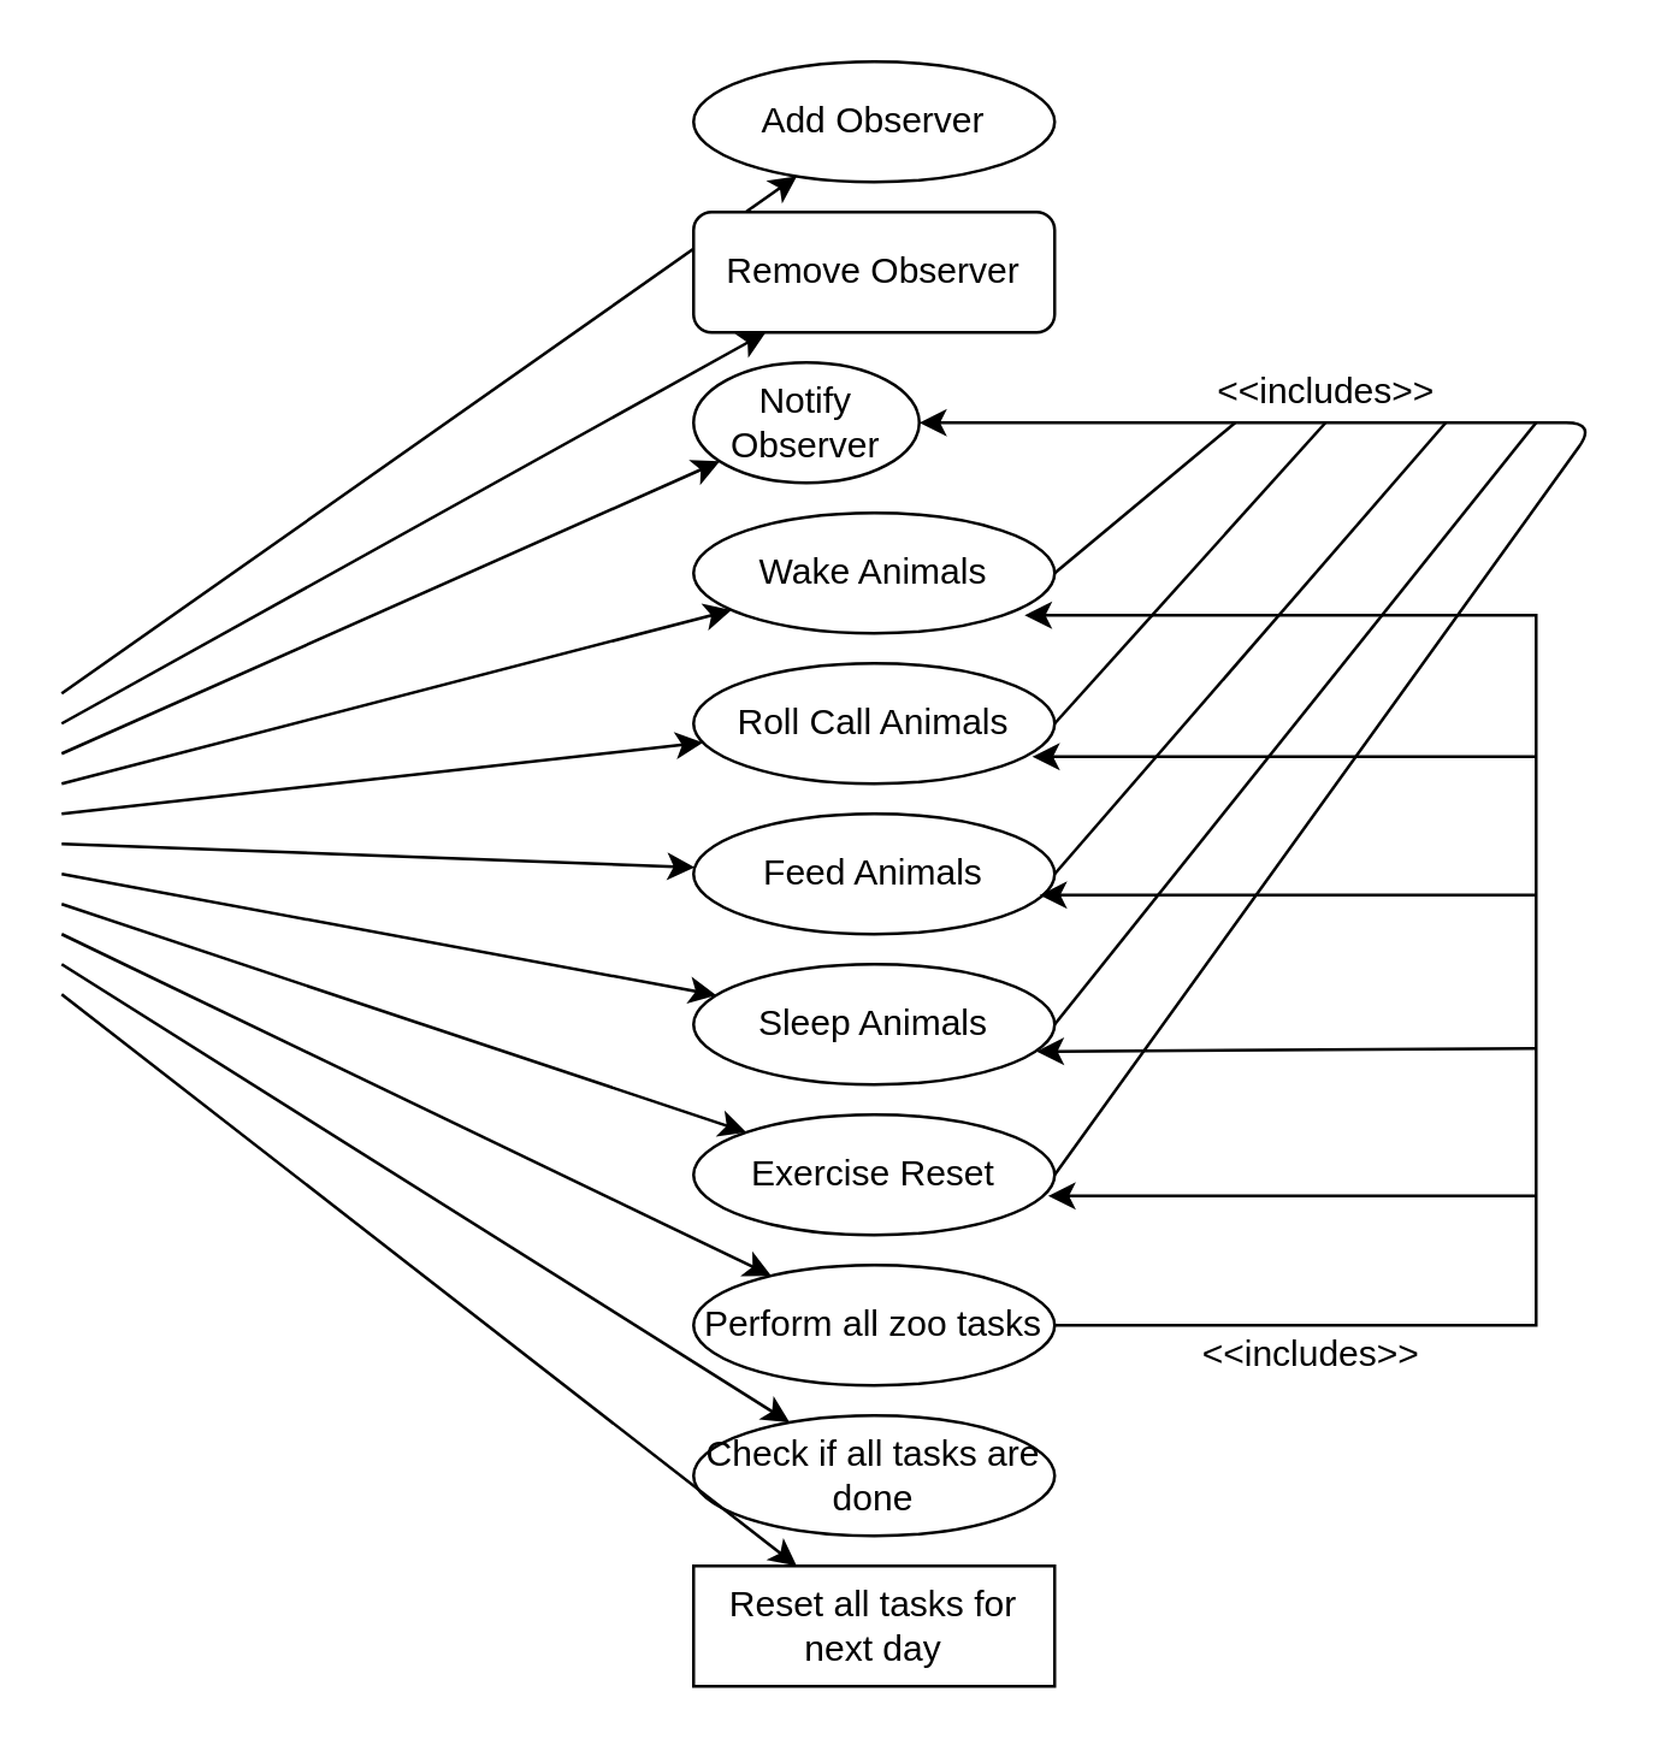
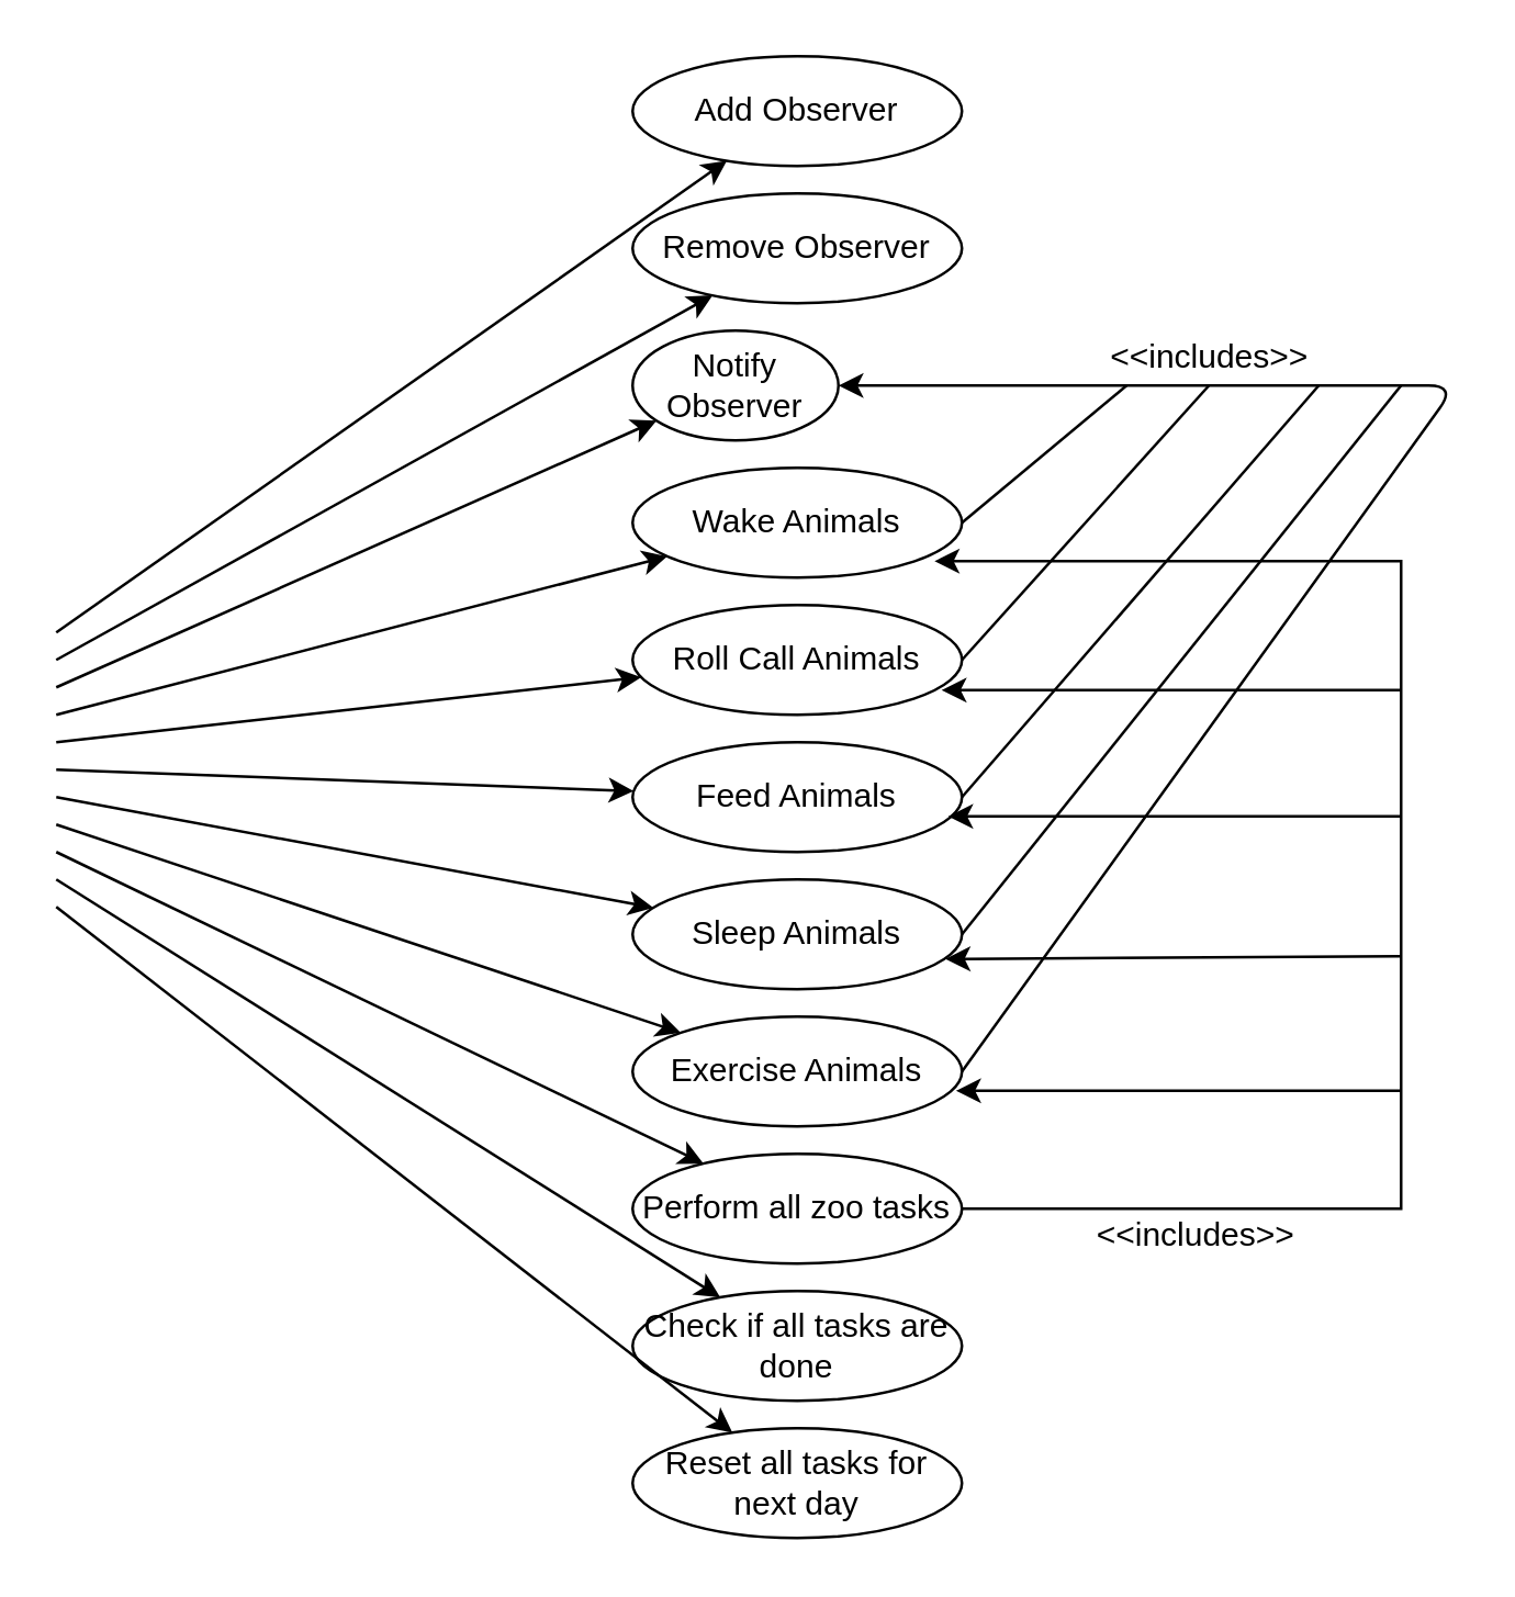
  <mxCell id="0" />
  <mxCell id="1" parent="0" />
  <mxCell id="2" value="" style="endArrow=classic;html=1;" edge="1" parent="1" target="3"><mxGeometry width="50" height="50" relative="1" as="geometry"><mxPoint x="20" y="230" as="sourcePoint" /><mxPoint x="130" y="140" as="targetPoint" /></mxGeometry></mxCell>
  <mxCell id="3" value="Add Observer" style="ellipse;whiteSpace=wrap;html=1;" vertex="1" parent="1"><mxGeometry x="230" y="20" width="120" height="40" as="geometry" /></mxCell>
  <mxCell id="4" value="" style="endArrow=classic;html=1;" edge="1" parent="1" target="5"><mxGeometry width="50" height="50" relative="1" as="geometry"><mxPoint x="20" y="240" as="sourcePoint" /><mxPoint x="150" y="240" as="targetPoint" /></mxGeometry></mxCell>
- <mxCell id="5" value="Remove Observer" style="whiteSpace=wrap;html=1;rounded=1;" vertex="1" parent="1"><mxGeometry x="230" y="70" width="120" height="40" as="geometry" /></mxCell>
+ <mxCell id="5" value="Remove Observer" style="ellipse;whiteSpace=wrap;html=1;" vertex="1" parent="1"><mxGeometry x="230" y="70" width="120" height="40" as="geometry" /></mxCell>
  <mxCell id="6" value="" style="endArrow=classic;html=1;" edge="1" parent="1" target="7"><mxGeometry width="50" height="50" relative="1" as="geometry"><mxPoint x="20" y="250" as="sourcePoint" /><mxPoint x="165" y="270" as="targetPoint" /></mxGeometry></mxCell>
  <mxCell id="7" value="Notify Observer" style="ellipse;whiteSpace=wrap;html=1;" vertex="1" parent="1"><mxGeometry x="230" y="120" width="75" height="40" as="geometry" /></mxCell>
  <mxCell id="8" value="" style="endArrow=classic;html=1;" edge="1" parent="1" target="9"><mxGeometry width="50" height="50" relative="1" as="geometry"><mxPoint x="20" y="260" as="sourcePoint" /><mxPoint x="165" y="380" as="targetPoint" /></mxGeometry></mxCell>
  <mxCell id="9" value="Wake Animals" style="ellipse;whiteSpace=wrap;html=1;" vertex="1" parent="1"><mxGeometry x="230" y="170" width="120" height="40" as="geometry" /></mxCell>
  <mxCell id="10" value="" style="endArrow=classic;html=1;" edge="1" parent="1" target="11"><mxGeometry width="50" height="50" relative="1" as="geometry"><mxPoint x="20" y="270" as="sourcePoint" /><mxPoint x="165" y="430" as="targetPoint" /></mxGeometry></mxCell>
  <mxCell id="11" value="Roll Call Animals" style="ellipse;whiteSpace=wrap;html=1;" vertex="1" parent="1"><mxGeometry x="230" y="220" width="120" height="40" as="geometry" /></mxCell>
  <mxCell id="12" value="" style="endArrow=classic;html=1;" edge="1" parent="1" target="13"><mxGeometry width="50" height="50" relative="1" as="geometry"><mxPoint x="20" y="280" as="sourcePoint" /><mxPoint x="165" y="480" as="targetPoint" /></mxGeometry></mxCell>
  <mxCell id="13" value="Feed Animals" style="ellipse;whiteSpace=wrap;html=1;" vertex="1" parent="1"><mxGeometry x="230" y="270" width="120" height="40" as="geometry" /></mxCell>
  <mxCell id="14" value="" style="endArrow=classic;html=1;" edge="1" parent="1" target="15"><mxGeometry width="50" height="50" relative="1" as="geometry"><mxPoint x="20" y="290" as="sourcePoint" /><mxPoint x="165" y="530" as="targetPoint" /></mxGeometry></mxCell>
  <mxCell id="15" value="Sleep Animals" style="ellipse;whiteSpace=wrap;html=1;" vertex="1" parent="1"><mxGeometry x="230" y="320" width="120" height="40" as="geometry" /></mxCell>
  <mxCell id="16" value="" style="endArrow=classic;html=1;" edge="1" parent="1" target="17"><mxGeometry width="50" height="50" relative="1" as="geometry"><mxPoint x="20" y="300" as="sourcePoint" /><mxPoint x="165" y="580" as="targetPoint" /></mxGeometry></mxCell>
- <mxCell id="17" value="Exercise Reset" style="ellipse;whiteSpace=wrap;html=1;" vertex="1" parent="1"><mxGeometry x="230" y="370" width="120" height="40" as="geometry" /></mxCell>
+ <mxCell id="17" value="Exercise Animals" style="ellipse;whiteSpace=wrap;html=1;" vertex="1" parent="1"><mxGeometry x="230" y="370" width="120" height="40" as="geometry" /></mxCell>
  <mxCell id="18" value="" style="endArrow=classic;html=1;" edge="1" parent="1" target="20"><mxGeometry width="50" height="50" relative="1" as="geometry"><mxPoint x="20" y="310" as="sourcePoint" /><mxPoint x="185" y="550" as="targetPoint" /></mxGeometry></mxCell>
  <mxCell id="19" style="edgeStyle=orthogonalEdgeStyle;rounded=0;orthogonalLoop=1;jettySize=auto;html=1;" edge="1" parent="1" source="20"><mxGeometry relative="1" as="geometry"><mxPoint x="340" y="204" as="targetPoint" /><Array as="points"><mxPoint x="510" y="440" /><mxPoint x="510" y="204" /></Array></mxGeometry></mxCell>
  <mxCell id="20" value="Perform all zoo tasks" style="ellipse;whiteSpace=wrap;html=1;" vertex="1" parent="1"><mxGeometry x="230" y="420" width="120" height="40" as="geometry" /></mxCell>
  <mxCell id="21" value="" style="endArrow=classic;html=1;" edge="1" parent="1" target="22"><mxGeometry width="50" height="50" relative="1" as="geometry"><mxPoint x="20" y="320" as="sourcePoint" /><mxPoint x="165" y="680" as="targetPoint" /></mxGeometry></mxCell>
  <mxCell id="22" value="Check if all tasks are done" style="ellipse;whiteSpace=wrap;html=1;" vertex="1" parent="1"><mxGeometry x="230" y="470" width="120" height="40" as="geometry" /></mxCell>
  <mxCell id="23" value="" style="endArrow=classic;html=1;" edge="1" parent="1" target="24"><mxGeometry width="50" height="50" relative="1" as="geometry"><mxPoint x="20" y="330" as="sourcePoint" /><mxPoint x="165" y="740" as="targetPoint" /></mxGeometry></mxCell>
- <mxCell id="24" value="Reset all tasks for next day" style="whiteSpace=wrap;html=1;rounded=0;" vertex="1" parent="1"><mxGeometry x="230" y="520" width="120" height="40" as="geometry" /></mxCell>
+ <mxCell id="24" value="Reset all tasks for next day" style="ellipse;whiteSpace=wrap;html=1;" vertex="1" parent="1"><mxGeometry x="230" y="520" width="120" height="40" as="geometry" /></mxCell>
  <mxCell id="25" value="" style="endArrow=classic;html=1;entryX=0.938;entryY=0.775;entryDx=0;entryDy=0;entryPerimeter=0;" edge="1" parent="1" target="11"><mxGeometry width="50" height="50" relative="1" as="geometry"><mxPoint x="510" y="251" as="sourcePoint" /><mxPoint x="350" y="239.5" as="targetPoint" /></mxGeometry></mxCell>
  <mxCell id="26" value="" style="endArrow=classic;html=1;entryX=0.958;entryY=0.675;entryDx=0;entryDy=0;entryPerimeter=0;" edge="1" parent="1" target="13"><mxGeometry width="50" height="50" relative="1" as="geometry"><mxPoint x="510" y="297" as="sourcePoint" /><mxPoint x="350" y="289.5" as="targetPoint" /></mxGeometry></mxCell>
  <mxCell id="27" value="" style="endArrow=classic;html=1;" edge="1" parent="1"><mxGeometry width="50" height="50" relative="1" as="geometry"><mxPoint x="510" y="348" as="sourcePoint" /><mxPoint x="344" y="349" as="targetPoint" /></mxGeometry></mxCell>
  <mxCell id="28" value="" style="endArrow=classic;html=1;entryX=0.982;entryY=0.675;entryDx=0;entryDy=0;entryPerimeter=0;" edge="1" parent="1" target="17"><mxGeometry width="50" height="50" relative="1" as="geometry"><mxPoint x="510" y="397" as="sourcePoint" /><mxPoint x="350" y="389.5" as="targetPoint" /></mxGeometry></mxCell>
  <mxCell id="29" value="" style="endArrow=classic;html=1;entryX=1;entryY=0.5;entryDx=0;entryDy=0;" edge="1" parent="1" target="7"><mxGeometry width="50" height="50" relative="1" as="geometry"><mxPoint x="350" y="390" as="sourcePoint" /><mxPoint x="440" y="130" as="targetPoint" /><Array as="points"><mxPoint x="530" y="140" /></Array></mxGeometry></mxCell>
  <mxCell id="30" value="" style="endArrow=none;html=1;" edge="1" parent="1"><mxGeometry width="50" height="50" relative="1" as="geometry"><mxPoint x="350" y="340" as="sourcePoint" /><mxPoint x="510" y="140" as="targetPoint" /></mxGeometry></mxCell>
  <mxCell id="31" value="" style="endArrow=none;html=1;" edge="1" parent="1"><mxGeometry width="50" height="50" relative="1" as="geometry"><mxPoint x="350" y="290" as="sourcePoint" /><mxPoint x="480" y="140" as="targetPoint" /></mxGeometry></mxCell>
  <mxCell id="32" value="" style="endArrow=none;html=1;" edge="1" parent="1"><mxGeometry width="50" height="50" relative="1" as="geometry"><mxPoint x="350" y="240" as="sourcePoint" /><mxPoint x="440" y="140" as="targetPoint" /></mxGeometry></mxCell>
  <mxCell id="33" value="" style="endArrow=none;html=1;" edge="1" parent="1"><mxGeometry width="50" height="50" relative="1" as="geometry"><mxPoint x="350" y="190" as="sourcePoint" /><mxPoint x="410" y="140" as="targetPoint" /></mxGeometry></mxCell>
  <mxCell id="34" value="&amp;lt;&amp;lt;includes&amp;gt;&amp;gt;" style="text;html=1;align=center;verticalAlign=middle;resizable=0;points=[];autosize=1;" vertex="1" parent="1"><mxGeometry x="395" y="120" width="90" height="20" as="geometry" /></mxCell>
  <mxCell id="35" value="&amp;lt;&amp;lt;includes&amp;gt;&amp;gt;" style="text;html=1;align=center;verticalAlign=middle;resizable=0;points=[];autosize=1;" vertex="1" parent="1"><mxGeometry x="390" y="440" width="90" height="20" as="geometry" /></mxCell>
